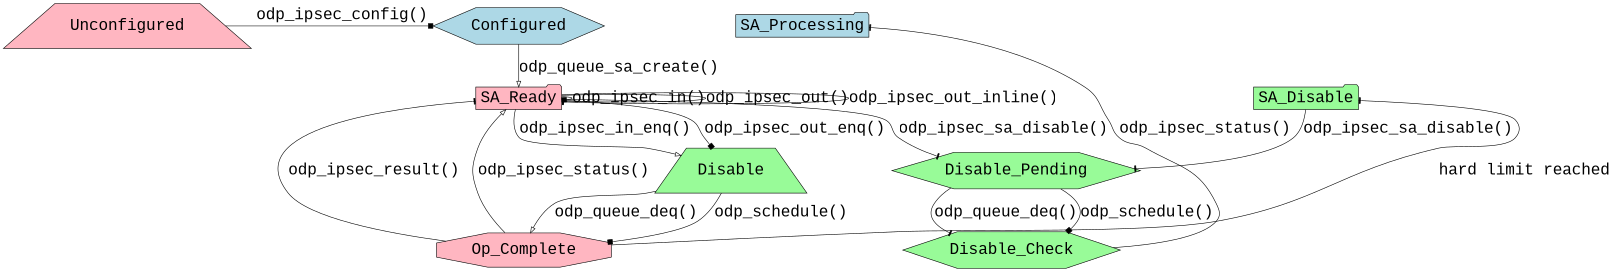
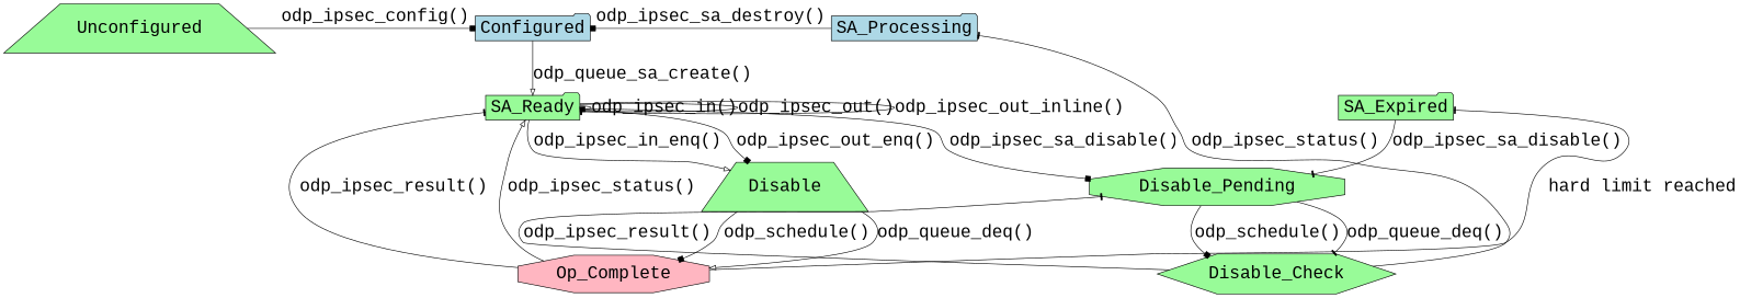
  digraph {
    fontname="Liberation Mono"
    rankdir=TB
    node [fillcolor=palegreen fontname="Liberation Mono" fontsize=28 shape=folder style=filled]
    edge [arrowhead=tee fontname="Liberation Mono" fontsize=28]
-   Unconfigured [fillcolor=lightpink shape=trapezium]
-   Configured [fillcolor=lightblue shape=hexagon]
-   SA_Ready [fillcolor=lightpink]
-   Disable_Pending [shape=hexagon]
+   Unconfigured [shape=trapezium]
+   Configured [fillcolor=lightblue]
+   SA_Ready
+   Disable_Pending [shape=octagon]
    n5 [label=Disable shape=trapezium]
-   SA_Expired [label=SA_Disable]
+   SA_Expired
    Disable_Check [shape=hexagon]
    Op_Complete [fillcolor=lightpink shape=octagon]
    n9 [fillcolor=lightblue label=SA_Processing]
    Unconfigured -> Configured [arrowhead=box constraint=false label="odp_ipsec_config()"]
    Configured -> SA_Ready [arrowhead=onormal label="odp_queue_sa_create()"]
    SA_Ready -> SA_Ready [arrowhead=box label="odp_ipsec_in()"]
    SA_Ready -> SA_Ready [label="odp_ipsec_out()"]
    SA_Ready -> SA_Ready [label="odp_ipsec_out_inline()"]
-   SA_Ready -> Disable_Pending [label="odp_ipsec_sa_disable()"]
+   SA_Ready -> Disable_Pending [arrowhead=box label="odp_ipsec_sa_disable()"]
    SA_Ready -> n5 [arrowhead=onormal label="odp_ipsec_in_enq()"]
    SA_Ready -> n5 [arrowhead=box label="odp_ipsec_out_enq()"]
    Disable_Pending -> Disable_Check [label="odp_queue_deq()"]
    Disable_Pending -> Disable_Check [arrowhead=box label="odp_schedule()"]
    n5 -> Op_Complete [arrowhead=onormal label="odp_queue_deq()"]
    n5 -> Op_Complete [arrowhead=box label="odp_schedule()"]
    SA_Expired -> Disable_Pending [label="odp_ipsec_sa_disable()"]
+   Disable_Check -> Disable_Pending [constraint=false label="odp_ipsec_result()"]
    Disable_Check -> n9 [constraint=false label="odp_ipsec_status()"]
    Op_Complete -> SA_Ready [label="odp_ipsec_result()"]
    Op_Complete -> SA_Ready [arrowhead=onormal label="odp_ipsec_status()"]
    Op_Complete -> SA_Expired [constraint=false label="hard limit reached"]
+   n9 -> Configured [arrowhead=box constraint=false label="odp_ipsec_sa_destroy()"]
  }
